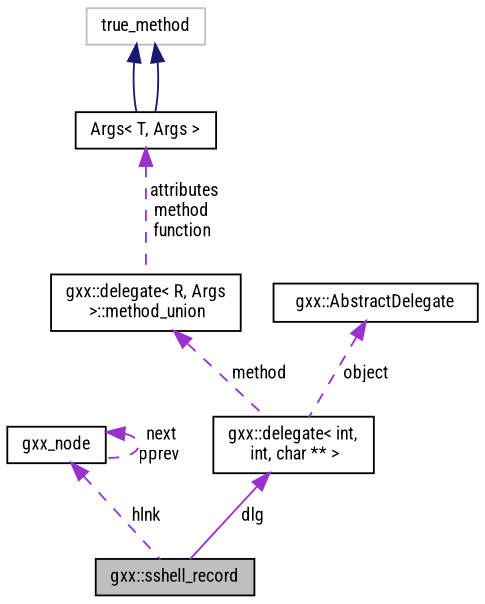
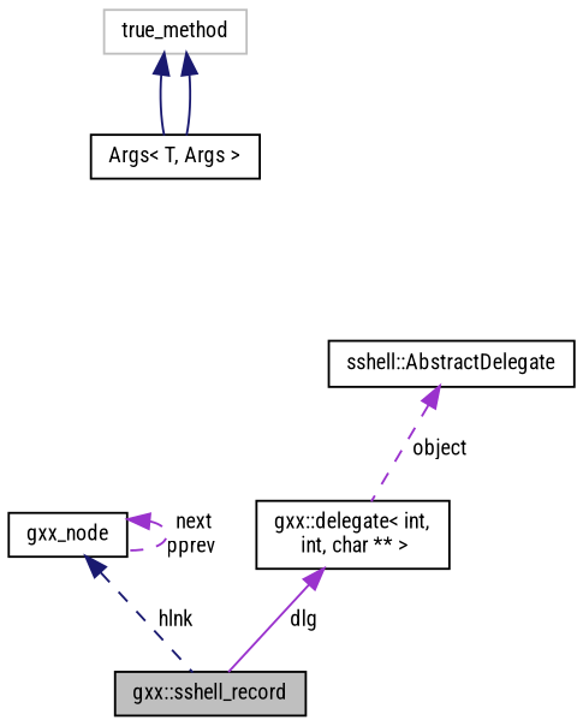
  digraph {
    fontname="Roboto Condensed"
    node [color=black fillcolor=white fontname="Roboto Condensed" fontsize=10 shape=record style=filled]
    edge [color=darkorchid3 dir=back fontname="Roboto Condensed" fontsize=10 labelfontname=Helvetica labelfontsize=10 style=dashed]
    n1 [fillcolor=grey75 fontcolor=black height=0.2 label="gxx::sshell_record" width=0.4]
    n2 [height=0.2 label=gxx_node width=0.4]
    n3 [height=0.2 label="gxx::delegate\< int,\l int, char ** \>" width=0.4]
-   n4 [height=0.2 label="gxx::delegate\< R, Args\l \>::method_union" width=0.4]
    n5 [height=0.2 label="Args\< T, Args \>" width=0.4]
    n6 [color=grey75 height=0.2 label=true_method width=0.4]
-   n7 [height=0.2 label="gxx::AbstractDelegate" width=0.4]
-   n2 -> n1 [label=" hlnk"]
+   n7 [height=0.2 label="sshell::AbstractDelegate" width=0.4]
+   n2 -> n1 [color=midnightblue label=" hlnk"]
    n2 -> n2 [label=" next\npprev"]
    n3 -> n1 [label=" dlg" style=solid]
-   n4 -> n3 [label=" method"]
-   n5 -> n4 [label=" attributes\nmethod\nfunction"]
    n6 -> n5 [color=midnightblue style=solid]
    n6 -> n5 [color=midnightblue style=solid]
    n7 -> n3 [label=" object"]
  }
